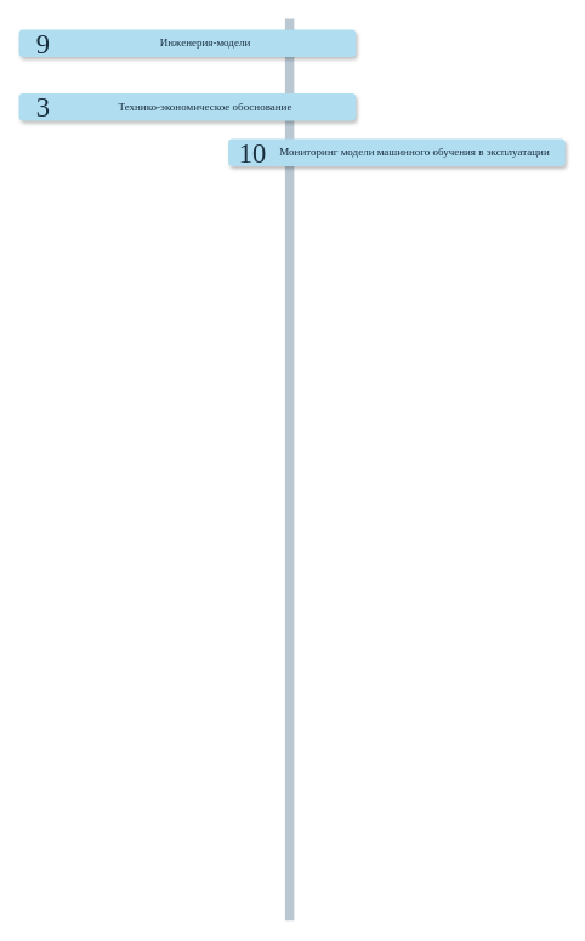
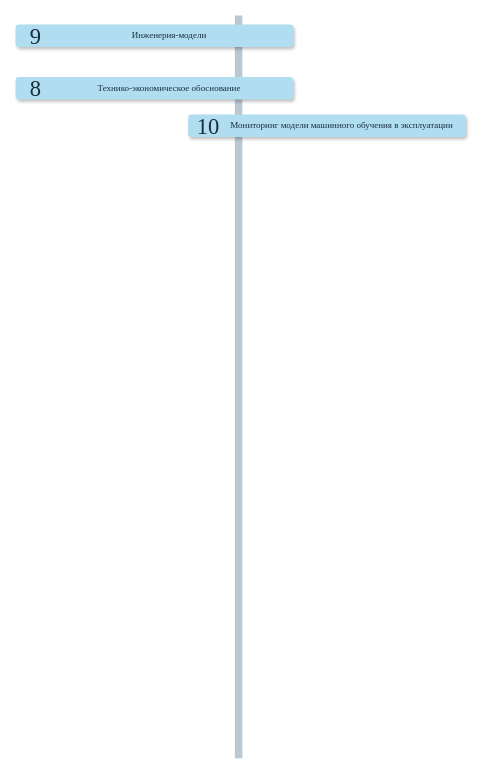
  <mxCell id="0" />
  <mxCell id="1" parent="0" />
  <mxCell id="2" value="" style="line;strokeWidth=10;direction=south;html=1;fillColor=none;fontSize=13;fontColor=#182E3E;align=center;strokeColor=#BAC8D3;labelBackgroundColor=none;" parent="1" vertex="1"><mxGeometry x="313.385" y="20.11" width="7.874" height="990.155" as="geometry" /></mxCell>
  <mxCell id="3" value="" style="rounded=1;whiteSpace=wrap;html=1;strokeColor=none;strokeWidth=1;fillColor=#B1DDF0;fontSize=13;fontColor=#182E3E;align=center;gradientDirection=east;verticalAlign=top;shadow=1;labelBackgroundColor=none;" vertex="1" parent="1"><mxGeometry x="250" y="152" width="370" height="30" as="geometry" /></mxCell>
  <mxCell id="4" value="10" style="text;html=1;strokeColor=none;fillColor=none;align=center;verticalAlign=middle;whiteSpace=wrap;fontSize=30;fontColor=#182E3E;labelBackgroundColor=none;fontFamily=Calibri;" vertex="1" parent="1"><mxGeometry x="257.32" y="157" width="40" height="20" as="geometry" /></mxCell>
  <mxCell id="5" value="Мониторинг модели машинного обучения в эксплуатации" style="text;strokeColor=none;align=center;fillColor=none;html=1;verticalAlign=middle;whiteSpace=wrap;rounded=0;fontColor=#182E3E;fontFamily=Calibri;" vertex="1" parent="1"><mxGeometry x="300" y="152" width="310" height="30" as="geometry" /></mxCell>
  <mxCell id="6" value="" style="rounded=1;whiteSpace=wrap;html=1;strokeColor=none;strokeWidth=1;fillColor=#B1DDF0;fontSize=13;fontColor=#182E3E;align=center;gradientDirection=east;verticalAlign=top;shadow=1;labelBackgroundColor=none;" vertex="1" parent="1"><mxGeometry x="20" y="102" width="370" height="30" as="geometry" /></mxCell>
- <mxCell id="7" value="3" style="text;html=1;strokeColor=none;fillColor=none;align=center;verticalAlign=middle;whiteSpace=wrap;fontSize=30;fontColor=#182E3E;labelBackgroundColor=none;fontFamily=Calibri;" vertex="1" parent="1"><mxGeometry x="27.32" y="107" width="40" height="20" as="geometry" /></mxCell>
+ <mxCell id="7" value="8" style="text;html=1;strokeColor=none;fillColor=none;align=center;verticalAlign=middle;whiteSpace=wrap;fontSize=30;fontColor=#182E3E;labelBackgroundColor=none;fontFamily=Calibri;" vertex="1" parent="1"><mxGeometry x="27.32" y="107" width="40" height="20" as="geometry" /></mxCell>
  <mxCell id="8" value="Технико-экономическое обоснование" style="text;strokeColor=none;align=center;fillColor=none;html=1;verticalAlign=middle;whiteSpace=wrap;rounded=0;fontColor=#182E3E;fontFamily=Calibri;" vertex="1" parent="1"><mxGeometry x="70" y="102" width="310" height="30" as="geometry" /></mxCell>
  <mxCell id="9" value="" style="rounded=1;whiteSpace=wrap;html=1;strokeColor=none;strokeWidth=1;fillColor=#B1DDF0;fontSize=13;fontColor=#182E3E;align=center;gradientDirection=east;verticalAlign=top;shadow=1;labelBackgroundColor=none;" vertex="1" parent="1"><mxGeometry x="20" y="32" width="370" height="30" as="geometry" /></mxCell>
  <mxCell id="10" value="9" style="text;html=1;strokeColor=none;fillColor=none;align=center;verticalAlign=middle;whiteSpace=wrap;fontSize=30;fontColor=#182E3E;labelBackgroundColor=none;fontFamily=Calibri;" vertex="1" parent="1"><mxGeometry x="27.32" y="37" width="40" height="20" as="geometry" /></mxCell>
  <mxCell id="11" value="Инженерия-модели" style="text;strokeColor=none;align=center;fillColor=none;html=1;verticalAlign=middle;whiteSpace=wrap;rounded=0;fontColor=#182E3E;fontFamily=Calibri;" vertex="1" parent="1"><mxGeometry x="70" y="32" width="310" height="30" as="geometry" /></mxCell>
